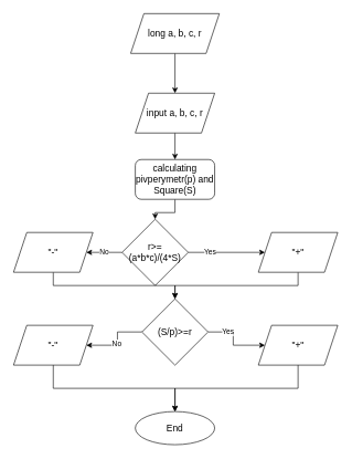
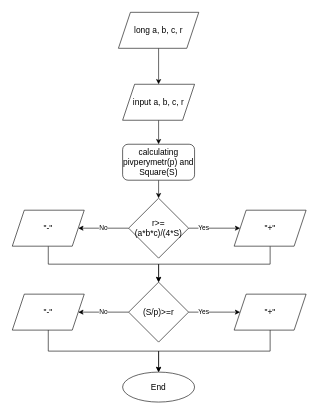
  <mxCell id="0" />
  <mxCell id="1" parent="0" />
  <mxCell id="2" value="&lt;font style=&quot;font-size: 14px;&quot;&gt;End&lt;/font&gt;" style="ellipse;whiteSpace=wrap;html=1;" vertex="1" parent="1"><mxGeometry x="204" y="620" width="120" height="50" as="geometry" /></mxCell>
  <mxCell id="3" style="edgeStyle=orthogonalEdgeStyle;rounded=0;orthogonalLoop=1;jettySize=auto;html=1;exitX=0.5;exitY=1;exitDx=0;exitDy=0;entryX=0.5;entryY=0;entryDx=0;entryDy=0;" edge="1" parent="1" source="4" target="6"><mxGeometry relative="1" as="geometry" /></mxCell>
  <mxCell id="4" value="&lt;span style=&quot;font-size: 14px;&quot;&gt;long a, b, c, r&lt;/span&gt;" style="shape=parallelogram;perimeter=parallelogramPerimeter;whiteSpace=wrap;html=1;fixedSize=1;" vertex="1" parent="1"><mxGeometry x="197" y="20" width="134" height="60" as="geometry" /></mxCell>
  <mxCell id="5" style="edgeStyle=orthogonalEdgeStyle;rounded=0;orthogonalLoop=1;jettySize=auto;html=1;exitX=0.5;exitY=1;exitDx=0;exitDy=0;entryX=0.5;entryY=0;entryDx=0;entryDy=0;" edge="1" parent="1" source="6" target="8"><mxGeometry relative="1" as="geometry" /></mxCell>
  <mxCell id="6" value="&lt;span style=&quot;font-size: 14px;&quot;&gt;input a, b, c, r&lt;/span&gt;" style="shape=parallelogram;perimeter=parallelogramPerimeter;whiteSpace=wrap;html=1;fixedSize=1;" vertex="1" parent="1"><mxGeometry x="204" y="140" width="120" height="60" as="geometry" /></mxCell>
  <mxCell id="7" style="edgeStyle=orthogonalEdgeStyle;rounded=0;orthogonalLoop=1;jettySize=auto;html=1;exitX=0.5;exitY=1;exitDx=0;exitDy=0;entryX=0.5;entryY=0;entryDx=0;entryDy=0;" edge="1" parent="1" source="8" target="13"><mxGeometry relative="1" as="geometry" /></mxCell>
  <mxCell id="8" value="&lt;font style=&quot;font-size: 14px;&quot;&gt;calculating pivperymetr(p) and Square(S)&lt;/font&gt;" style="rounded=1;whiteSpace=wrap;html=1;" vertex="1" parent="1"><mxGeometry x="204" y="240" width="120" height="60" as="geometry" /></mxCell>
  <mxCell id="9" style="edgeStyle=orthogonalEdgeStyle;rounded=0;orthogonalLoop=1;jettySize=auto;html=1;exitX=1;exitY=0.5;exitDx=0;exitDy=0;entryX=0;entryY=0.5;entryDx=0;entryDy=0;" edge="1" parent="1" source="13" target="15"><mxGeometry relative="1" as="geometry" /></mxCell>
  <mxCell id="10" value="Yes" style="edgeLabel;html=1;align=center;verticalAlign=middle;resizable=0;points=[];" vertex="1" connectable="0" parent="9"><mxGeometry x="-0.447" y="1" relative="1" as="geometry"><mxPoint as="offset" /></mxGeometry></mxCell>
  <mxCell id="11" style="edgeStyle=orthogonalEdgeStyle;rounded=0;orthogonalLoop=1;jettySize=auto;html=1;exitX=0;exitY=0.5;exitDx=0;exitDy=0;entryX=1;entryY=0.5;entryDx=0;entryDy=0;" edge="1" parent="1" source="13" target="17"><mxGeometry relative="1" as="geometry" /></mxCell>
  <mxCell id="12" value="No" style="edgeLabel;html=1;align=center;verticalAlign=middle;resizable=0;points=[];" vertex="1" connectable="0" parent="11"><mxGeometry x="0.029" y="-2" relative="1" as="geometry"><mxPoint as="offset" /></mxGeometry></mxCell>
- <mxCell id="13" value="&lt;font style=&quot;font-size: 14px;&quot;&gt;r&amp;gt;=(a*b*c)/(4*S)&lt;/font&gt;" style="rhombus;whiteSpace=wrap;html=1;" vertex="1" parent="1"><mxGeometry x="184" y="330" width="100" height="100" as="geometry" /></mxCell>
+ <mxCell id="13" value="&lt;font style=&quot;font-size: 14px;&quot;&gt;r&amp;gt;=(a*b*c)/(4*S)&lt;/font&gt;" style="rhombus;whiteSpace=wrap;html=1;" vertex="1" parent="1"><mxGeometry x="214" y="330" width="100" height="100" as="geometry" /></mxCell>
  <mxCell id="14" style="edgeStyle=orthogonalEdgeStyle;rounded=0;orthogonalLoop=1;jettySize=auto;html=1;exitX=0.5;exitY=1;exitDx=0;exitDy=0;entryX=0.5;entryY=0;entryDx=0;entryDy=0;" edge="1" parent="1" source="15" target="22"><mxGeometry relative="1" as="geometry" /></mxCell>
  <mxCell id="15" value="&lt;font style=&quot;font-size: 14px;&quot;&gt;&quot;+&quot;&lt;/font&gt;" style="shape=parallelogram;perimeter=parallelogramPerimeter;whiteSpace=wrap;html=1;fixedSize=1;" vertex="1" parent="1"><mxGeometry x="390" y="350" width="120" height="60" as="geometry" /></mxCell>
  <mxCell id="16" style="edgeStyle=orthogonalEdgeStyle;rounded=0;orthogonalLoop=1;jettySize=auto;html=1;exitX=0.5;exitY=1;exitDx=0;exitDy=0;entryX=0.5;entryY=0;entryDx=0;entryDy=0;" edge="1" parent="1" source="17" target="22"><mxGeometry relative="1" as="geometry" /></mxCell>
  <mxCell id="17" value="&lt;font style=&quot;font-size: 14px;&quot;&gt;&quot;-&quot;&lt;/font&gt;" style="shape=parallelogram;perimeter=parallelogramPerimeter;whiteSpace=wrap;html=1;fixedSize=1;" vertex="1" parent="1"><mxGeometry x="20" y="350" width="120" height="60" as="geometry" /></mxCell>
  <mxCell id="18" style="edgeStyle=orthogonalEdgeStyle;rounded=0;orthogonalLoop=1;jettySize=auto;html=1;exitX=1;exitY=0.5;exitDx=0;exitDy=0;entryX=0;entryY=0.5;entryDx=0;entryDy=0;" edge="1" parent="1" source="22" target="24"><mxGeometry relative="1" as="geometry" /></mxCell>
  <mxCell id="19" value="Yes" style="edgeLabel;html=1;align=center;verticalAlign=middle;resizable=0;points=[];" vertex="1" connectable="0" parent="18"><mxGeometry x="-0.447" y="1" relative="1" as="geometry"><mxPoint as="offset" /></mxGeometry></mxCell>
  <mxCell id="20" style="edgeStyle=orthogonalEdgeStyle;rounded=0;orthogonalLoop=1;jettySize=auto;html=1;exitX=0;exitY=0.5;exitDx=0;exitDy=0;entryX=1;entryY=0.5;entryDx=0;entryDy=0;" edge="1" parent="1" source="22" target="26"><mxGeometry relative="1" as="geometry" /></mxCell>
  <mxCell id="21" value="No" style="edgeLabel;html=1;align=center;verticalAlign=middle;resizable=0;points=[];" vertex="1" connectable="0" parent="20"><mxGeometry x="0.029" y="-2" relative="1" as="geometry"><mxPoint as="offset" /></mxGeometry></mxCell>
- <mxCell id="22" value="&lt;font style=&quot;font-size: 14px;&quot;&gt;(S/p)&amp;gt;=r&lt;/font&gt;" style="rhombus;whiteSpace=wrap;html=1;" vertex="1" parent="1"><mxGeometry x="214" y="450" width="100" height="100" as="geometry" /></mxCell>
+ <mxCell id="22" value="&lt;font style=&quot;font-size: 14px;&quot;&gt;(S/p)&amp;gt;=r&lt;/font&gt;" style="rhombus;whiteSpace=wrap;html=1;" vertex="1" parent="1"><mxGeometry x="214" y="470" width="100" height="100" as="geometry" /></mxCell>
  <mxCell id="23" style="edgeStyle=orthogonalEdgeStyle;rounded=0;orthogonalLoop=1;jettySize=auto;html=1;exitX=0.5;exitY=1;exitDx=0;exitDy=0;entryX=0.5;entryY=0;entryDx=0;entryDy=0;" edge="1" parent="1" source="24" target="2"><mxGeometry relative="1" as="geometry" /></mxCell>
  <mxCell id="24" value="&lt;font style=&quot;font-size: 14px;&quot;&gt;&quot;+&quot;&lt;/font&gt;" style="shape=parallelogram;perimeter=parallelogramPerimeter;whiteSpace=wrap;html=1;fixedSize=1;" vertex="1" parent="1"><mxGeometry x="390" y="490" width="120" height="60" as="geometry" /></mxCell>
  <mxCell id="25" style="edgeStyle=orthogonalEdgeStyle;rounded=0;orthogonalLoop=1;jettySize=auto;html=1;exitX=0.5;exitY=1;exitDx=0;exitDy=0;entryX=0.5;entryY=0;entryDx=0;entryDy=0;" edge="1" parent="1" source="26" target="2"><mxGeometry relative="1" as="geometry" /></mxCell>
  <mxCell id="26" value="&lt;font style=&quot;font-size: 14px;&quot;&gt;&quot;-&quot;&lt;/font&gt;" style="shape=parallelogram;perimeter=parallelogramPerimeter;whiteSpace=wrap;html=1;fixedSize=1;" vertex="1" parent="1"><mxGeometry x="20" y="490" width="120" height="60" as="geometry" /></mxCell>
